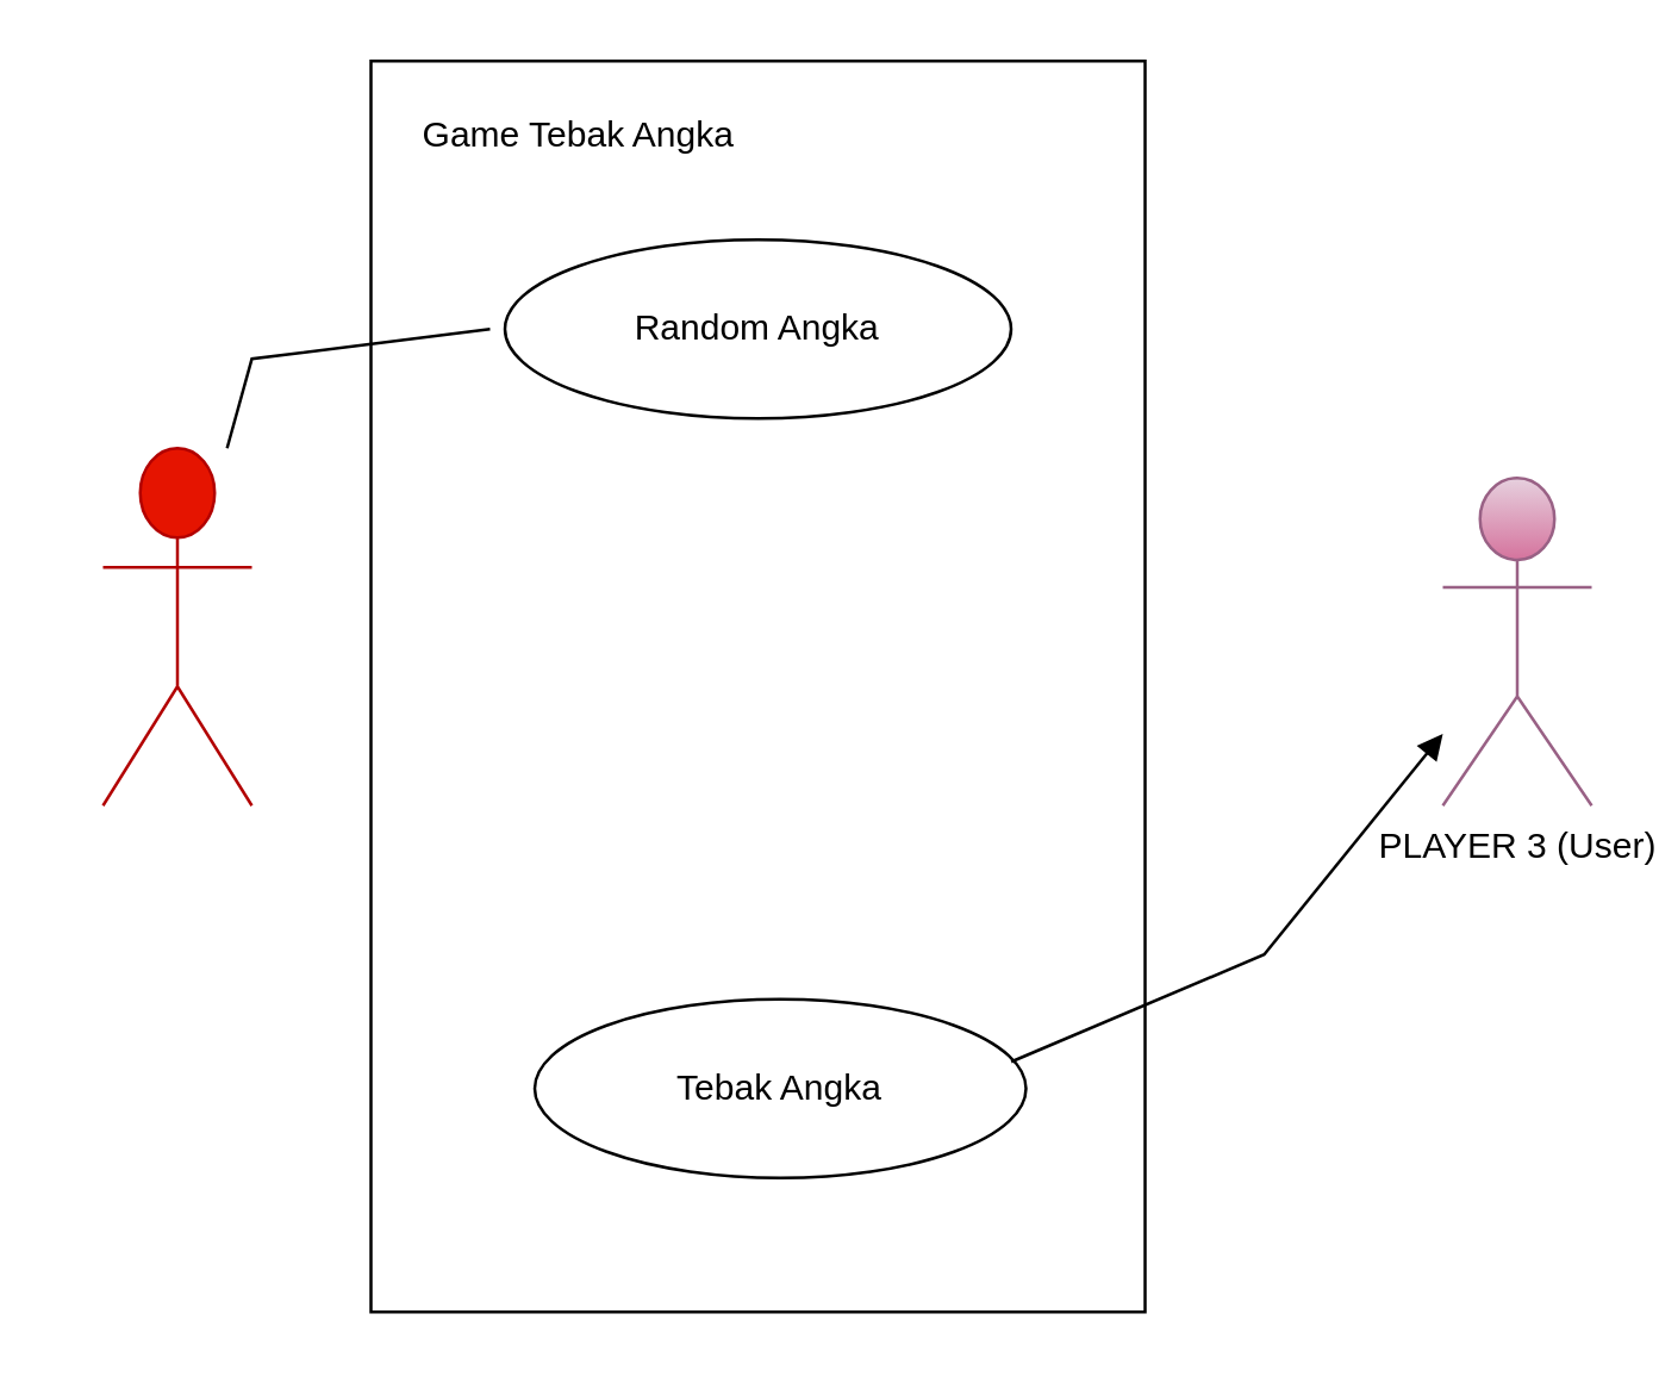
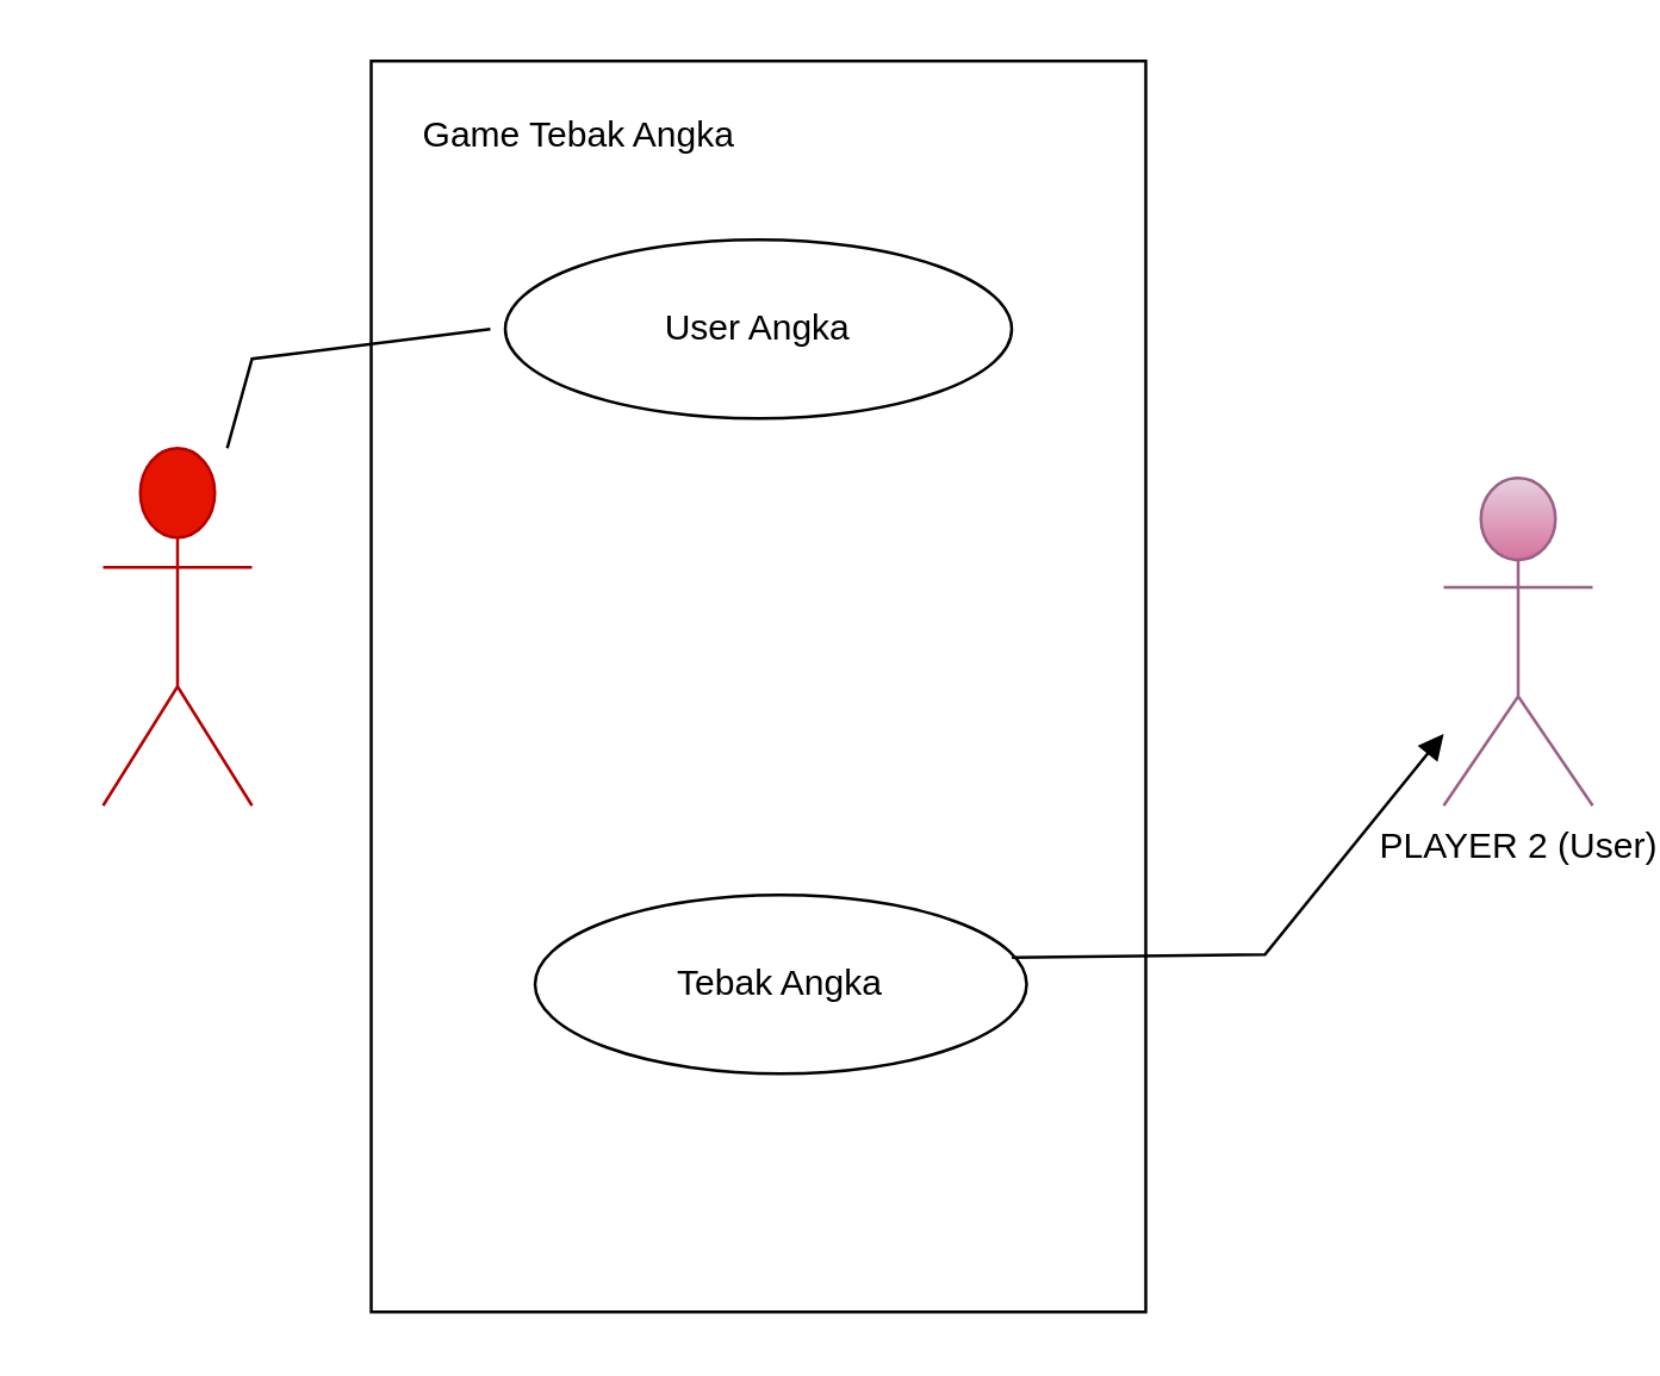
  <mxCell id="0" />
  <mxCell id="1" parent="0" />
  <mxCell id="2" value="" style="rounded=0;whiteSpace=wrap;html=1;" vertex="1" parent="1"><mxGeometry x="110" y="20" width="260" height="420" as="geometry" /></mxCell>
  <mxCell id="3" value="PLAYER 1 (komputer)" style="shape=umlActor;verticalLabelPosition=bottom;verticalAlign=top;html=1;outlineConnect=0;fillColor=#e51400;fontColor=#ffffff;strokeColor=#B20000;" vertex="1" parent="1"><mxGeometry x="20" y="150" width="50" height="120" as="geometry" /></mxCell>
- <mxCell id="4" value="PLAYER 3 (User)" style="shape=umlActor;verticalLabelPosition=bottom;verticalAlign=top;html=1;outlineConnect=0;fillColor=#e6d0de;strokeColor=#996185;gradientColor=#d5739d;" vertex="1" parent="1"><mxGeometry x="470" y="160" width="50" height="110" as="geometry" /></mxCell>
+ <mxCell id="4" value="PLAYER 2 (User)" style="shape=umlActor;verticalLabelPosition=bottom;verticalAlign=top;html=1;outlineConnect=0;fillColor=#e6d0de;strokeColor=#996185;gradientColor=#d5739d;" vertex="1" parent="1"><mxGeometry x="470" y="160" width="50" height="110" as="geometry" /></mxCell>
  <mxCell id="5" value="Game Tebak Angka" style="text;html=1;strokeColor=none;fillColor=none;align=center;verticalAlign=middle;whiteSpace=wrap;rounded=0;" vertex="1" parent="1"><mxGeometry x="120" y="30" width="120" height="30" as="geometry" /></mxCell>
- <mxCell id="6" value="Random Angka" style="ellipse;whiteSpace=wrap;html=1;direction=west;" vertex="1" parent="1"><mxGeometry x="155" y="80" width="170" height="60" as="geometry" /></mxCell>
- <mxCell id="7" value="Tebak Angka" style="ellipse;whiteSpace=wrap;html=1;" vertex="1" parent="1"><mxGeometry x="165" y="335" width="165" height="60" as="geometry" /></mxCell>
+ <mxCell id="6" value="User Angka" style="ellipse;whiteSpace=wrap;html=1;direction=west;" vertex="1" parent="1"><mxGeometry x="155" y="80" width="170" height="60" as="geometry" /></mxCell>
+ <mxCell id="7" value="Tebak Angka" style="ellipse;whiteSpace=wrap;html=1;" vertex="1" parent="1"><mxGeometry x="165" y="300" width="165" height="60" as="geometry" /></mxCell>
  <mxCell id="8" value="" style="endArrow=none;html=1;rounded=0;" edge="1" parent="1" source="3"><mxGeometry width="50" height="50" relative="1" as="geometry"><mxPoint x="50" y="220" as="sourcePoint" /><mxPoint x="150" y="110" as="targetPoint" /><Array as="points"><mxPoint x="70" y="120" /></Array></mxGeometry></mxCell>
  <mxCell id="9" value="" style="endArrow=block;html=1;rounded=0;exitX=0.97;exitY=0.35;exitDx=0;exitDy=0;exitPerimeter=0;" edge="1" parent="1" source="7" target="4"><mxGeometry width="50" height="50" relative="1" as="geometry"><mxPoint x="360" y="300" as="sourcePoint" /><mxPoint x="410" y="250" as="targetPoint" /><Array as="points"><mxPoint x="410" y="320" /></Array></mxGeometry></mxCell>
